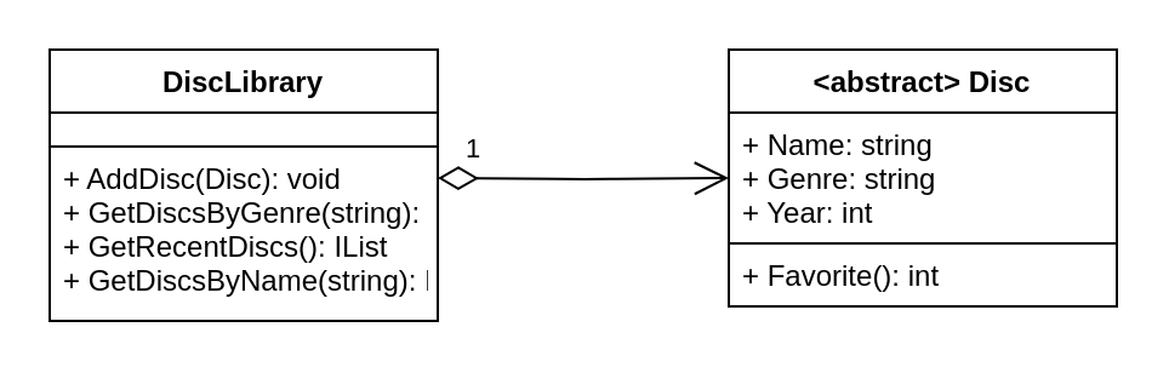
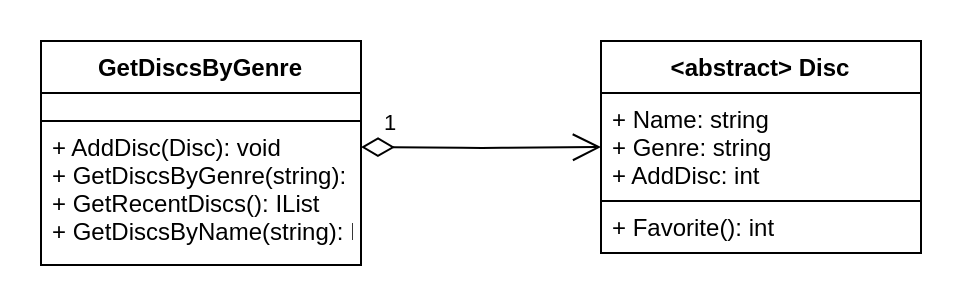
  <mxCell id="0" />
  <mxCell id="1" parent="0" />
- <mxCell id="2" value="DiscLibrary" style="swimlane;fontStyle=1;align=center;verticalAlign=top;childLayout=stackLayout;horizontal=1;startSize=26;horizontalStack=0;resizeParent=1;resizeParentMax=0;resizeLast=0;collapsible=1;marginBottom=0;fillColor=none;strokeColor=#000000;fontColor=#000000;" parent="1" vertex="1"><mxGeometry x="20" y="20" width="160" height="112" as="geometry" /></mxCell>
+ <mxCell id="2" value="GetDiscsByGenre" style="swimlane;fontStyle=1;align=center;verticalAlign=top;childLayout=stackLayout;horizontal=1;startSize=26;horizontalStack=0;resizeParent=1;resizeParentMax=0;resizeLast=0;collapsible=1;marginBottom=0;fillColor=none;strokeColor=#000000;fontColor=#000000;" parent="1" vertex="1"><mxGeometry x="20" y="20" width="160" height="112" as="geometry" /></mxCell>
  <mxCell id="3" value="" style="text;fillColor=none;align=left;verticalAlign=top;spacingLeft=4;spacingRight=4;overflow=hidden;rotatable=0;points=[[0,0.5],[1,0.5]];portConstraint=eastwest;strokeColor=#000000;fontColor=#000000;" parent="2" vertex="1"><mxGeometry y="26" width="160" height="14" as="geometry" /></mxCell>
  <mxCell id="4" value="+ AddDisc(Disc): void&#10;+ GetDiscsByGenre(string): IList&#10;+ GetRecentDiscs(): IList&#10;+ GetDiscsByName(string): IList" style="text;fillColor=none;align=left;verticalAlign=top;spacingLeft=4;spacingRight=4;overflow=hidden;rotatable=0;points=[[0,0.5],[1,0.5]];portConstraint=eastwest;fontColor=#000000;" parent="2" vertex="1"><mxGeometry y="40" width="160" height="72" as="geometry" /></mxCell>
  <mxCell id="5" value="&lt;abstract&gt; Disc" style="swimlane;fontStyle=1;align=center;verticalAlign=top;childLayout=stackLayout;horizontal=1;startSize=26;horizontalStack=0;resizeParent=1;resizeParentMax=0;resizeLast=0;collapsible=1;marginBottom=0;fillColor=none;fontColor=#000000;strokeColor=#000000;" parent="1" vertex="1"><mxGeometry x="300" y="20" width="160" height="106" as="geometry" /></mxCell>
- <mxCell id="6" value="+ Name: string&#10;+ Genre: string&#10;+ Year: int" style="text;align=left;verticalAlign=top;spacingLeft=4;spacingRight=4;overflow=hidden;rotatable=0;points=[[0,0.5],[1,0.5]];portConstraint=eastwest;fontColor=#000000;strokeColor=#000000;" parent="5" vertex="1"><mxGeometry y="26" width="160" height="54" as="geometry" /></mxCell>
+ <mxCell id="6" value="+ Name: string&#10;+ Genre: string&#10;+ AddDisc: int" style="text;align=left;verticalAlign=top;spacingLeft=4;spacingRight=4;overflow=hidden;rotatable=0;points=[[0,0.5],[1,0.5]];portConstraint=eastwest;fontColor=#000000;strokeColor=#000000;" parent="5" vertex="1"><mxGeometry y="26" width="160" height="54" as="geometry" /></mxCell>
  <mxCell id="7" value="+ Favorite(): int" style="text;align=left;verticalAlign=top;spacingLeft=4;spacingRight=4;overflow=hidden;rotatable=0;points=[[0,0.5],[1,0.5]];portConstraint=eastwest;fontColor=#000000;strokeColor=#000000;" parent="5" vertex="1"><mxGeometry y="80" width="160" height="26" as="geometry" /></mxCell>
  <mxCell id="8" value="1" style="endArrow=open;html=1;endSize=12;startArrow=diamondThin;startSize=14;startFill=0;edgeStyle=orthogonalEdgeStyle;align=left;verticalAlign=bottom;fontColor=#000000;entryX=0;entryY=0.5;entryDx=0;entryDy=0;strokeColor=#000000;labelBackgroundColor=none;" parent="1" target="6" edge="1"><mxGeometry x="-0.833" y="3" relative="1" as="geometry"><mxPoint x="180" y="73" as="sourcePoint" /><mxPoint x="400" y="130" as="targetPoint" /><mxPoint as="offset" /></mxGeometry></mxCell>
